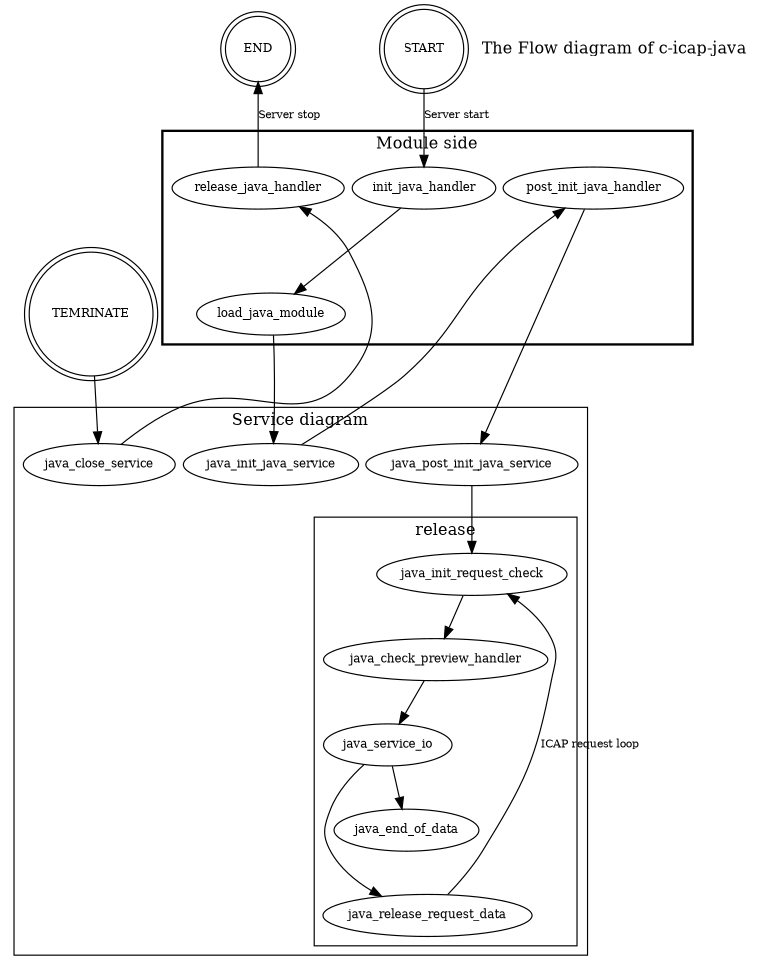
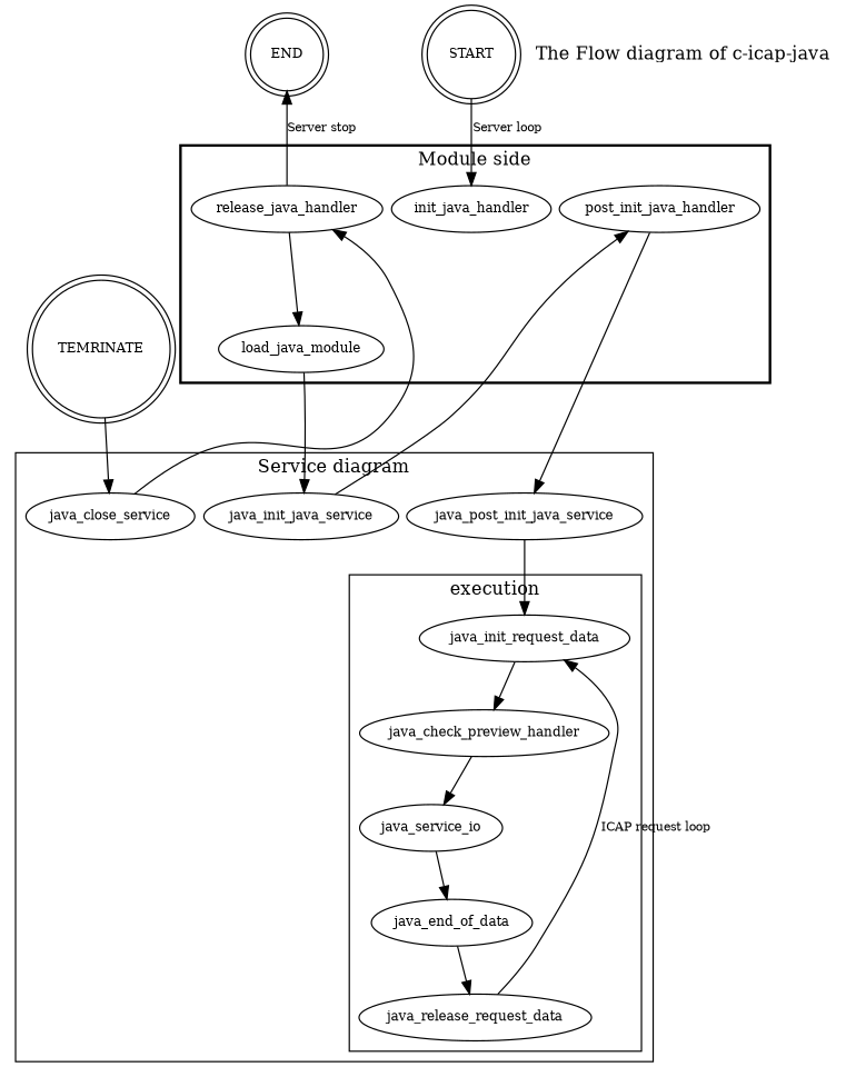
  digraph {
    nodesep=0.1
    node [fontsize=10]
    edge [fontsize=9]
    n1 [label=init_java_handler]
    n2 [label=java_init_java_service]
    n3 [label=java_post_init_java_service]
    n4 [label=load_java_module]
    START [shape=doublecircle]
    END [shape=doublecircle]
    n7 [label=post_init_java_handler]
    n8 [label=release_java_handler]
-   n9 [label=java_init_request_check]
+   n9 [label=java_init_request_data]
    n10 [label=java_check_preview_handler]
    n11 [label=java_service_io]
    n12 [label=java_end_of_data]
    n13 [label=java_release_request_data]
    n14 [label=java_close_service]
    n15 [label=TEMRINATE shape=doublecircle]
    n16 [label="The Flow diagram of c-icap-java" shape=none fontsize=""]
    subgraph sub_1 {
      n1
      n2
      n3
      n4
    }
    subgraph sub_2 {
      rank=same
      START
      END
    }
    subgraph cluster_3 {
      label="Module side"
      style=bold
      n1
      n4
      n7
      n8
    }
    subgraph cluster_4 {
      label="Service diagram"
      n2
      n3
      n14
      subgraph cluster_5 {
-       label=release
+       label=execution
        n9
        n10
        n11
        n12
        n13
      }
    }
    subgraph cluster_6 {
    }
    subgraph cluster_7 {
    }
    subgraph sub_8 {
      n8
      n14
      n15
    }
    n1 -> n2 [style=invis]
    n1 -> n3 [style=invis]
-   n1 -> n4
+   n8 -> n4
    n2 -> n7
    n3 -> n9
    n4 -> n2 [style=invis]
    n4 -> n2
    n4 -> n3 [style=invis]
-   START -> n1 [label="Server start"]
+   START -> n1 [label="Server loop"]
    n7 -> n3
    n8 -> END [label="Server stop"]
    n9 -> n10
    n10 -> n11
    n11 -> n12
-   n11 -> n13
+   n12 -> n13
    n13 -> n9 [label="ICAP request loop"]
    n14 -> n8
    n15 -> n14
  }
